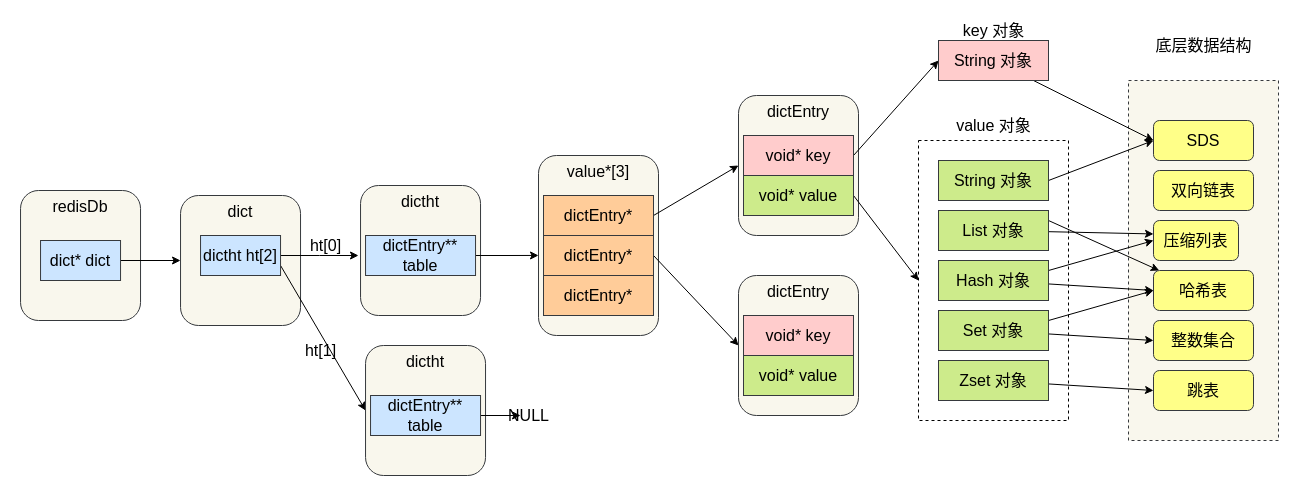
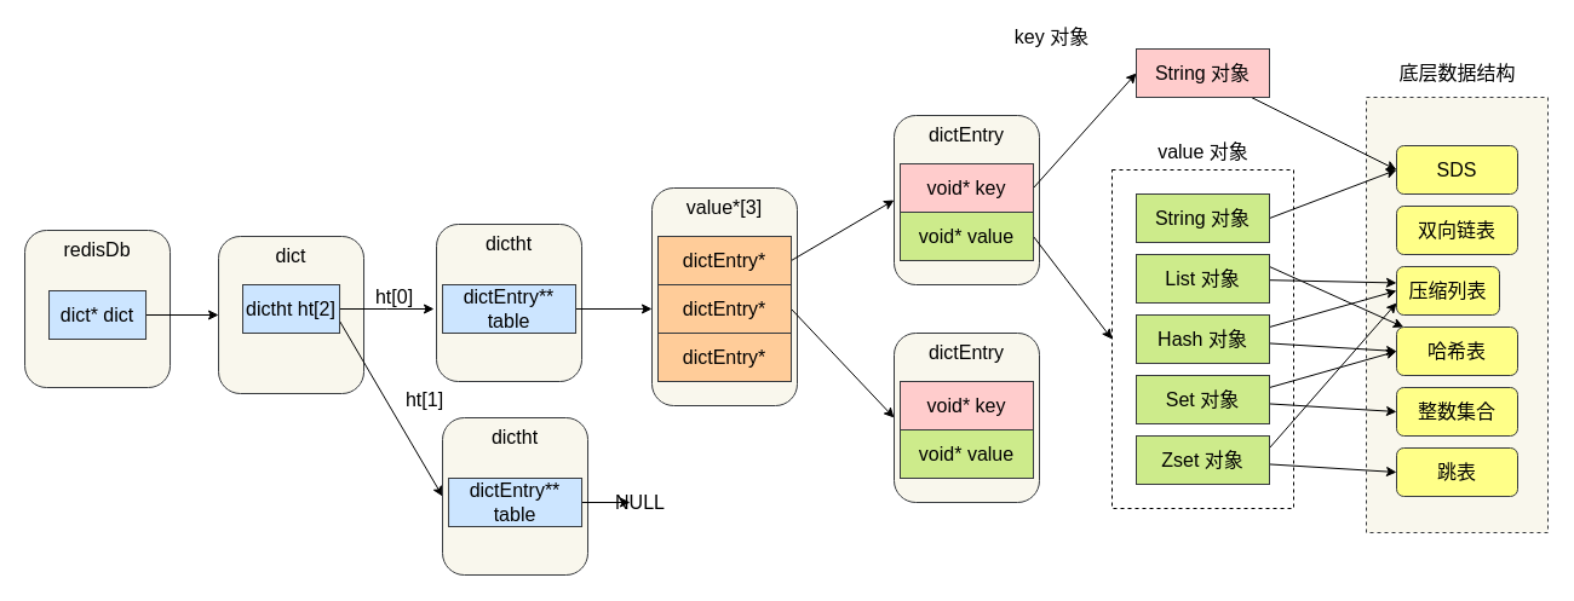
  <mxCell id="0" />
  <mxCell id="1" parent="0" />
  <mxCell id="2" value="" style="rounded=0;whiteSpace=wrap;html=1;dashed=1;fontSize=16;fillColor=#f9f7ed;strokeColor=#36393d;" vertex="1" parent="1"><mxGeometry x="1128" y="80" width="150" height="360" as="geometry" /></mxCell>
  <mxCell id="3" value="" style="rounded=0;whiteSpace=wrap;html=1;fontSize=16;dashed=1;" vertex="1" parent="1"><mxGeometry x="918" y="140" width="150" height="280" as="geometry" /></mxCell>
  <mxCell id="4" value="redisDb&lt;br style=&quot;font-size: 16px;&quot;&gt;" style="rounded=1;whiteSpace=wrap;html=1;verticalAlign=top;fontSize=16;fillColor=#f9f7ed;strokeColor=#36393d;" vertex="1" parent="1"><mxGeometry x="20.04" y="190" width="120" height="130" as="geometry" /></mxCell>
  <mxCell id="5" style="edgeStyle=orthogonalEdgeStyle;rounded=0;orthogonalLoop=1;jettySize=auto;html=1;fontSize=16;" edge="1" parent="1" source="6" target="7"><mxGeometry relative="1" as="geometry" /></mxCell>
  <mxCell id="6" value="dict* dict" style="rounded=0;whiteSpace=wrap;html=1;fontSize=16;fillColor=#cce5ff;strokeColor=#36393d;" vertex="1" parent="1"><mxGeometry x="40.04" y="240" width="80" height="40" as="geometry" /></mxCell>
  <mxCell id="7" value="dict" style="rounded=1;whiteSpace=wrap;html=1;verticalAlign=top;fontSize=16;fillColor=#f9f7ed;strokeColor=#36393d;" vertex="1" parent="1"><mxGeometry x="180.04" y="195" width="120" height="130" as="geometry" /></mxCell>
  <mxCell id="8" style="edgeStyle=orthogonalEdgeStyle;rounded=0;orthogonalLoop=1;jettySize=auto;html=1;fontSize=16;" edge="1" parent="1" source="10"><mxGeometry relative="1" as="geometry"><mxPoint x="358" y="255" as="targetPoint" /></mxGeometry></mxCell>
  <mxCell id="9" style="edgeStyle=none;rounded=0;orthogonalLoop=1;jettySize=auto;html=1;entryX=0;entryY=0.5;entryDx=0;entryDy=0;fontSize=16;exitX=1;exitY=0.75;exitDx=0;exitDy=0;" edge="1" parent="1" source="10" target="45"><mxGeometry relative="1" as="geometry" /></mxCell>
  <mxCell id="10" value="dictht ht[2]" style="rounded=0;whiteSpace=wrap;html=1;fontSize=16;fillColor=#cce5ff;strokeColor=#36393d;" vertex="1" parent="1"><mxGeometry x="200.04" y="235" width="80" height="40" as="geometry" /></mxCell>
  <mxCell id="11" value="dictht" style="rounded=1;whiteSpace=wrap;html=1;verticalAlign=top;fontSize=16;fillColor=#f9f7ed;strokeColor=#36393d;" vertex="1" parent="1"><mxGeometry x="360.04" y="185" width="120" height="130" as="geometry" /></mxCell>
  <mxCell id="12" style="edgeStyle=orthogonalEdgeStyle;rounded=0;orthogonalLoop=1;jettySize=auto;html=1;entryX=-0.017;entryY=0.583;entryDx=0;entryDy=0;entryPerimeter=0;fontSize=16;" edge="1" parent="1" source="13"><mxGeometry relative="1" as="geometry"><mxPoint x="538" y="254.94" as="targetPoint" /></mxGeometry></mxCell>
  <mxCell id="13" value="dictEntry** table" style="rounded=0;whiteSpace=wrap;html=1;fontSize=16;fillColor=#cce5ff;strokeColor=#36393d;" vertex="1" parent="1"><mxGeometry x="365.04" y="235" width="110" height="40" as="geometry" /></mxCell>
  <mxCell id="14" value="value*[3]" style="rounded=1;whiteSpace=wrap;html=1;verticalAlign=top;fontSize=16;fillColor=#f9f7ed;strokeColor=#36393d;" vertex="1" parent="1"><mxGeometry x="538" y="155" width="120" height="180" as="geometry" /></mxCell>
  <mxCell id="15" style="rounded=0;orthogonalLoop=1;jettySize=auto;html=1;entryX=0;entryY=0.5;entryDx=0;entryDy=0;fontSize=16;exitX=1;exitY=0.5;exitDx=0;exitDy=0;" edge="1" parent="1" source="16" target="20"><mxGeometry relative="1" as="geometry" /></mxCell>
  <mxCell id="16" value="dictEntry*" style="rounded=0;whiteSpace=wrap;html=1;fontSize=16;fillColor=#ffcc99;strokeColor=#36393d;" vertex="1" parent="1"><mxGeometry x="543" y="195" width="110" height="40" as="geometry" /></mxCell>
  <mxCell id="17" style="edgeStyle=none;rounded=0;orthogonalLoop=1;jettySize=auto;html=1;entryX=0;entryY=0.5;entryDx=0;entryDy=0;fontSize=16;exitX=1;exitY=0.5;exitDx=0;exitDy=0;" edge="1" parent="1" source="18" target="42"><mxGeometry relative="1" as="geometry" /></mxCell>
  <mxCell id="18" value="dictEntry*" style="rounded=0;whiteSpace=wrap;html=1;fontSize=16;fillColor=#ffcc99;strokeColor=#36393d;" vertex="1" parent="1"><mxGeometry x="543" y="235" width="110" height="40" as="geometry" /></mxCell>
  <mxCell id="19" value="dictEntry*" style="rounded=0;whiteSpace=wrap;html=1;fontSize=16;fillColor=#ffcc99;strokeColor=#36393d;" vertex="1" parent="1"><mxGeometry x="543" y="275" width="110" height="40" as="geometry" /></mxCell>
  <mxCell id="20" value="dictEntry" style="rounded=1;whiteSpace=wrap;html=1;verticalAlign=top;fontSize=16;fillColor=#f9f7ed;strokeColor=#36393d;" vertex="1" parent="1"><mxGeometry x="738" y="95" width="120" height="140" as="geometry" /></mxCell>
  <mxCell id="21" style="edgeStyle=none;rounded=0;orthogonalLoop=1;jettySize=auto;html=1;entryX=0;entryY=0.5;entryDx=0;entryDy=0;fontSize=16;exitX=1;exitY=0.5;exitDx=0;exitDy=0;" edge="1" parent="1" source="22" target="26"><mxGeometry relative="1" as="geometry" /></mxCell>
  <mxCell id="22" value="void* key" style="rounded=0;whiteSpace=wrap;html=1;fontSize=16;fillColor=#ffcccc;strokeColor=#36393d;" vertex="1" parent="1"><mxGeometry x="743" y="135" width="110" height="40" as="geometry" /></mxCell>
  <mxCell id="23" style="edgeStyle=none;rounded=0;orthogonalLoop=1;jettySize=auto;html=1;fontSize=16;entryX=0;entryY=0.5;entryDx=0;entryDy=0;exitX=1;exitY=0.5;exitDx=0;exitDy=0;" edge="1" parent="1" source="24" target="3"><mxGeometry relative="1" as="geometry"><mxPoint x="898" y="195" as="targetPoint" /></mxGeometry></mxCell>
  <mxCell id="24" value="void* value" style="rounded=0;whiteSpace=wrap;html=1;fontSize=16;fillColor=#cdeb8b;strokeColor=#36393d;" vertex="1" parent="1"><mxGeometry x="743" y="175" width="110" height="40" as="geometry" /></mxCell>
  <mxCell id="25" style="edgeStyle=none;rounded=0;orthogonalLoop=1;jettySize=auto;html=1;entryX=0;entryY=0.5;entryDx=0;entryDy=0;" edge="1" parent="1" source="26" target="52"><mxGeometry relative="1" as="geometry" /></mxCell>
  <mxCell id="26" value="String 对象" style="rounded=0;whiteSpace=wrap;html=1;fontSize=16;fillColor=#ffcccc;strokeColor=#36393d;" vertex="1" parent="1"><mxGeometry x="938" y="40" width="110" height="40" as="geometry" /></mxCell>
  <mxCell id="27" style="rounded=0;orthogonalLoop=1;jettySize=auto;html=1;entryX=0;entryY=0.5;entryDx=0;entryDy=0;exitX=1;exitY=0.5;exitDx=0;exitDy=0;" edge="1" parent="1" source="28" target="52"><mxGeometry relative="1" as="geometry" /></mxCell>
  <mxCell id="28" value="String 对象" style="rounded=0;whiteSpace=wrap;html=1;fontSize=16;fillColor=#cdeb8b;strokeColor=#36393d;" vertex="1" parent="1"><mxGeometry x="938" y="160" width="110" height="40" as="geometry" /></mxCell>
  <mxCell id="29" style="edgeStyle=none;rounded=0;orthogonalLoop=1;jettySize=auto;html=1;exitX=1;exitY=0.25;exitDx=0;exitDy=0;" edge="1" parent="1" source="31" target="55"><mxGeometry relative="1" as="geometry" /></mxCell>
  <mxCell id="30" style="edgeStyle=none;rounded=0;orthogonalLoop=1;jettySize=auto;html=1;entryX=0;entryY=0.336;entryDx=0;entryDy=0;entryPerimeter=0;" edge="1" parent="1" source="31" target="54"><mxGeometry relative="1" as="geometry" /></mxCell>
  <mxCell id="31" value="List 对象" style="rounded=0;whiteSpace=wrap;html=1;fontSize=16;fillColor=#cdeb8b;strokeColor=#36393d;" vertex="1" parent="1"><mxGeometry x="938" y="210" width="110" height="40" as="geometry" /></mxCell>
  <mxCell id="32" style="edgeStyle=none;rounded=0;orthogonalLoop=1;jettySize=auto;html=1;entryX=0;entryY=0.5;entryDx=0;entryDy=0;exitX=1;exitY=0.25;exitDx=0;exitDy=0;" edge="1" parent="1" source="34" target="54"><mxGeometry relative="1" as="geometry" /></mxCell>
  <mxCell id="33" style="edgeStyle=none;rounded=0;orthogonalLoop=1;jettySize=auto;html=1;entryX=0;entryY=0.5;entryDx=0;entryDy=0;" edge="1" parent="1" source="34" target="55"><mxGeometry relative="1" as="geometry" /></mxCell>
  <mxCell id="34" value="Hash 对象" style="rounded=0;whiteSpace=wrap;html=1;fontSize=16;fillColor=#cdeb8b;strokeColor=#36393d;" vertex="1" parent="1"><mxGeometry x="938" y="260" width="110" height="40" as="geometry" /></mxCell>
  <mxCell id="35" style="edgeStyle=none;rounded=0;orthogonalLoop=1;jettySize=auto;html=1;entryX=0;entryY=0.5;entryDx=0;entryDy=0;exitX=1;exitY=0.25;exitDx=0;exitDy=0;" edge="1" parent="1" source="37" target="55"><mxGeometry relative="1" as="geometry" /></mxCell>
  <mxCell id="36" style="edgeStyle=none;rounded=0;orthogonalLoop=1;jettySize=auto;html=1;entryX=0;entryY=0.5;entryDx=0;entryDy=0;" edge="1" parent="1" source="37" target="56"><mxGeometry relative="1" as="geometry" /></mxCell>
  <mxCell id="37" value="Set 对象" style="rounded=0;whiteSpace=wrap;html=1;fontSize=16;fillColor=#cdeb8b;strokeColor=#36393d;" vertex="1" parent="1"><mxGeometry x="938" y="310" width="110" height="40" as="geometry" /></mxCell>
  <mxCell id="38" style="edgeStyle=none;rounded=0;orthogonalLoop=1;jettySize=auto;html=1;entryX=0;entryY=0.5;entryDx=0;entryDy=0;" edge="1" parent="1" source="40" target="57"><mxGeometry relative="1" as="geometry" /></mxCell>
+ <mxCell id="39" style="edgeStyle=none;rounded=0;orthogonalLoop=1;jettySize=auto;html=1;entryX=0;entryY=0.75;entryDx=0;entryDy=0;exitX=1;exitY=0.25;exitDx=0;exitDy=0;" edge="1" parent="1" source="40" target="54"><mxGeometry relative="1" as="geometry" /></mxCell>
  <mxCell id="40" value="Zset 对象" style="rounded=0;whiteSpace=wrap;html=1;fontSize=16;fillColor=#cdeb8b;strokeColor=#36393d;" vertex="1" parent="1"><mxGeometry x="938" y="360" width="110" height="40" as="geometry" /></mxCell>
  <mxCell id="41" value="ht[0]" style="text;html=1;align=center;verticalAlign=middle;resizable=0;points=[];autosize=1;fontSize=16;" vertex="1" parent="1"><mxGeometry x="300.04" y="235" width="50" height="20" as="geometry" /></mxCell>
  <mxCell id="42" value="dictEntry" style="rounded=1;whiteSpace=wrap;html=1;verticalAlign=top;fontSize=16;fillColor=#f9f7ed;strokeColor=#36393d;" vertex="1" parent="1"><mxGeometry x="738" y="275" width="120" height="140" as="geometry" /></mxCell>
  <mxCell id="43" value="void* key" style="rounded=0;whiteSpace=wrap;html=1;fontSize=16;fillColor=#ffcccc;strokeColor=#36393d;" vertex="1" parent="1"><mxGeometry x="743" y="315" width="110" height="40" as="geometry" /></mxCell>
  <mxCell id="44" value="void* value" style="rounded=0;whiteSpace=wrap;html=1;fontSize=16;fillColor=#cdeb8b;strokeColor=#36393d;" vertex="1" parent="1"><mxGeometry x="743" y="355" width="110" height="40" as="geometry" /></mxCell>
  <mxCell id="45" value="dictht" style="rounded=1;whiteSpace=wrap;html=1;verticalAlign=top;fontSize=16;fillColor=#f9f7ed;strokeColor=#36393d;" vertex="1" parent="1"><mxGeometry x="365.04" y="345" width="120" height="130" as="geometry" /></mxCell>
  <mxCell id="46" style="edgeStyle=none;rounded=0;orthogonalLoop=1;jettySize=auto;html=1;fontSize=16;" edge="1" parent="1" source="47"><mxGeometry relative="1" as="geometry"><mxPoint x="520.04" y="415" as="targetPoint" /></mxGeometry></mxCell>
  <mxCell id="47" value="dictEntry** table" style="rounded=0;whiteSpace=wrap;html=1;fontSize=16;fillColor=#cce5ff;strokeColor=#36393d;" vertex="1" parent="1"><mxGeometry x="370.04" y="395" width="110" height="40" as="geometry" /></mxCell>
- <mxCell id="48" value="ht[1]" style="text;html=1;align=center;verticalAlign=middle;resizable=0;points=[];autosize=1;fontSize=16;" vertex="1" parent="1"><mxGeometry x="295.04" y="340" width="50" height="20" as="geometry" /></mxCell>
+ <mxCell id="48" value="ht[1]" style="text;html=1;align=center;verticalAlign=middle;resizable=0;points=[];autosize=1;fontSize=16;" vertex="1" parent="1"><mxGeometry x="325.04" y="320" width="50" height="20" as="geometry" /></mxCell>
  <mxCell id="49" value="NULL" style="text;html=1;align=center;verticalAlign=middle;resizable=0;points=[];autosize=1;fontSize=16;" vertex="1" parent="1"><mxGeometry x="498" y="405" width="60" height="20" as="geometry" /></mxCell>
- <mxCell id="50" value="key 对象" style="text;html=1;align=center;verticalAlign=middle;resizable=0;points=[];autosize=1;fontSize=16;" vertex="1" parent="1"><mxGeometry x="953" y="20" width="80" height="20" as="geometry" /></mxCell>
+ <mxCell id="50" value="key 对象" style="text;html=1;align=center;verticalAlign=middle;resizable=0;points=[];autosize=1;fontSize=16;" vertex="1" parent="1"><mxGeometry x="828" y="20" width="80" height="20" as="geometry" /></mxCell>
  <mxCell id="51" value="value 对象" style="text;html=1;align=center;verticalAlign=middle;resizable=0;points=[];autosize=1;fontSize=16;" vertex="1" parent="1"><mxGeometry x="948" y="115" width="90" height="20" as="geometry" /></mxCell>
  <mxCell id="52" value="SDS" style="rounded=1;whiteSpace=wrap;html=1;fontSize=16;fillColor=#ffff88;strokeColor=#36393d;" vertex="1" parent="1"><mxGeometry x="1153" y="120" width="100" height="40" as="geometry" /></mxCell>
  <mxCell id="53" value="双向链表" style="rounded=1;whiteSpace=wrap;html=1;fontSize=16;fillColor=#ffff88;strokeColor=#36393d;" vertex="1" parent="1"><mxGeometry x="1153" y="170" width="100" height="40" as="geometry" /></mxCell>
  <mxCell id="54" value="压缩列表" style="rounded=1;whiteSpace=wrap;html=1;fontSize=16;fillColor=#ffff88;strokeColor=#36393d;" vertex="1" parent="1"><mxGeometry x="1153" y="220" width="85" height="40" as="geometry" /></mxCell>
  <mxCell id="55" value="哈希表" style="rounded=1;whiteSpace=wrap;html=1;fontSize=16;fillColor=#ffff88;strokeColor=#36393d;" vertex="1" parent="1"><mxGeometry x="1153" y="270" width="100" height="40" as="geometry" /></mxCell>
  <mxCell id="56" value="整数集合" style="rounded=1;whiteSpace=wrap;html=1;fontSize=16;fillColor=#ffff88;strokeColor=#36393d;" vertex="1" parent="1"><mxGeometry x="1153" y="320" width="100" height="40" as="geometry" /></mxCell>
  <mxCell id="57" value="跳表" style="rounded=1;whiteSpace=wrap;html=1;fontSize=16;fillColor=#ffff88;strokeColor=#36393d;" vertex="1" parent="1"><mxGeometry x="1153" y="370" width="100" height="40" as="geometry" /></mxCell>
- <mxCell id="58" value="底层数据结构" style="text;html=1;align=center;verticalAlign=middle;resizable=0;points=[];autosize=1;fontSize=16;" vertex="1" parent="1"><mxGeometry x="1148" y="35" width="110" height="20" as="geometry" /></mxCell>
+ <mxCell id="58" value="底层数据结构" style="text;html=1;align=center;verticalAlign=middle;resizable=0;points=[];autosize=1;fontSize=16;" vertex="1" parent="1"><mxGeometry x="1148" y="50" width="110" height="20" as="geometry" /></mxCell>
